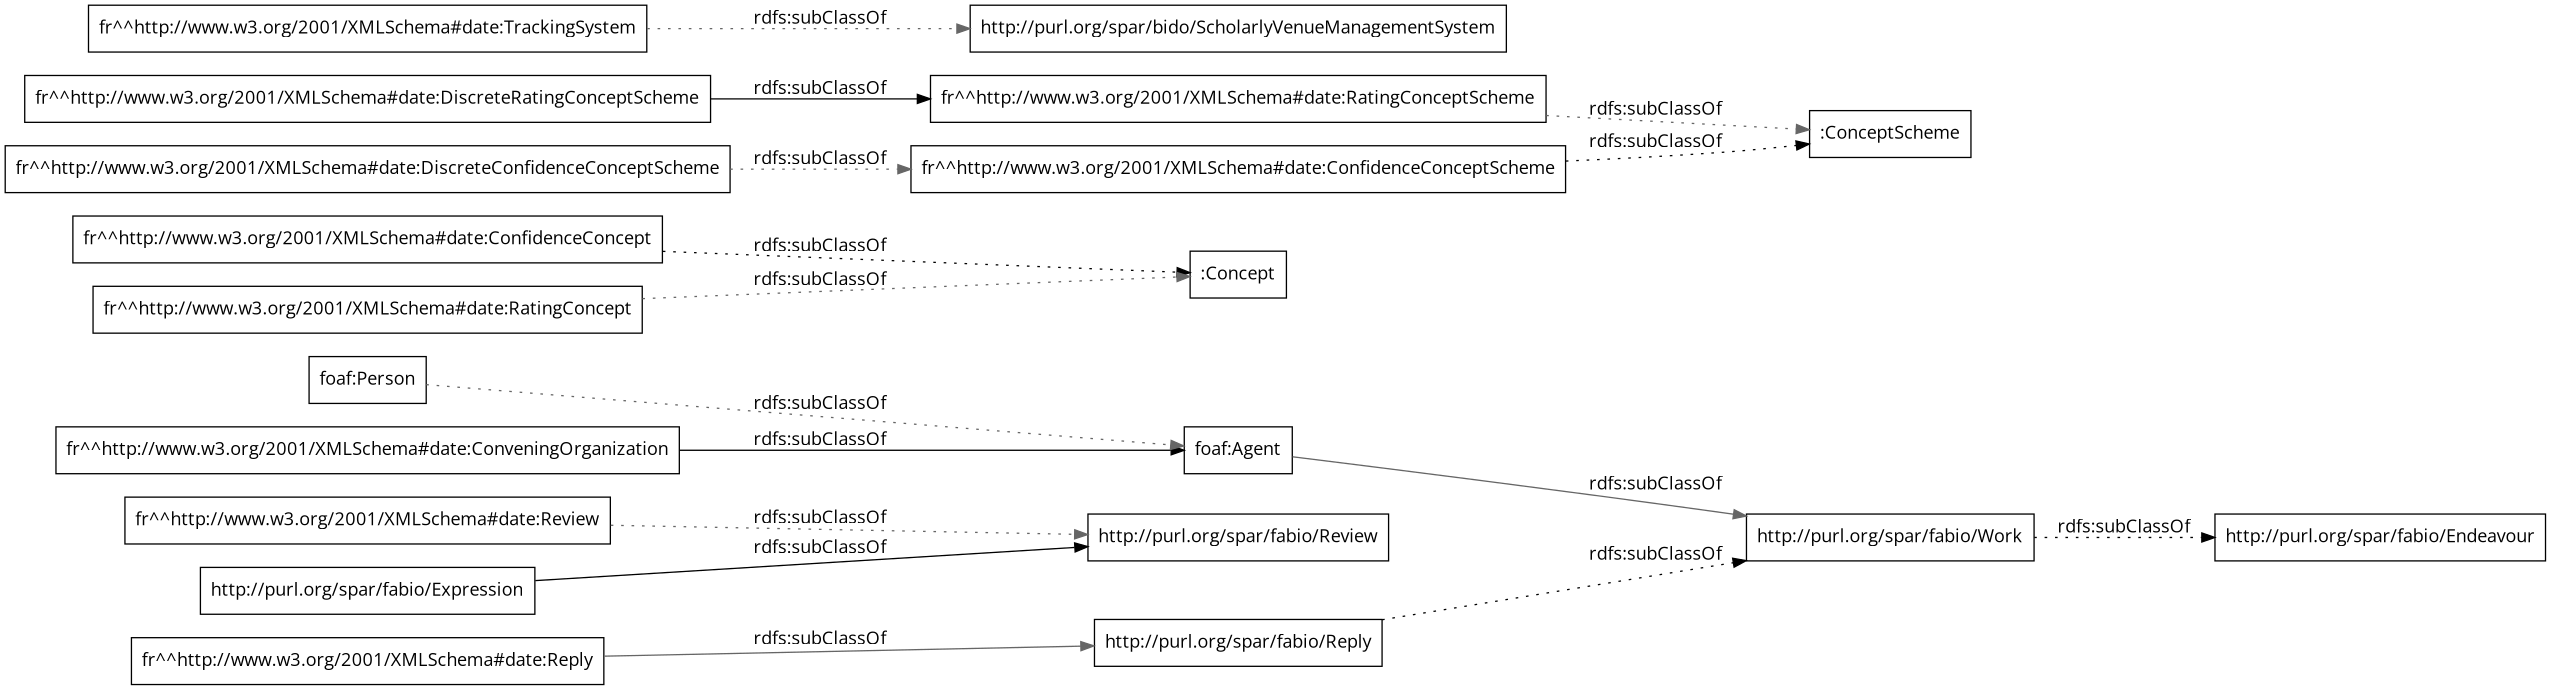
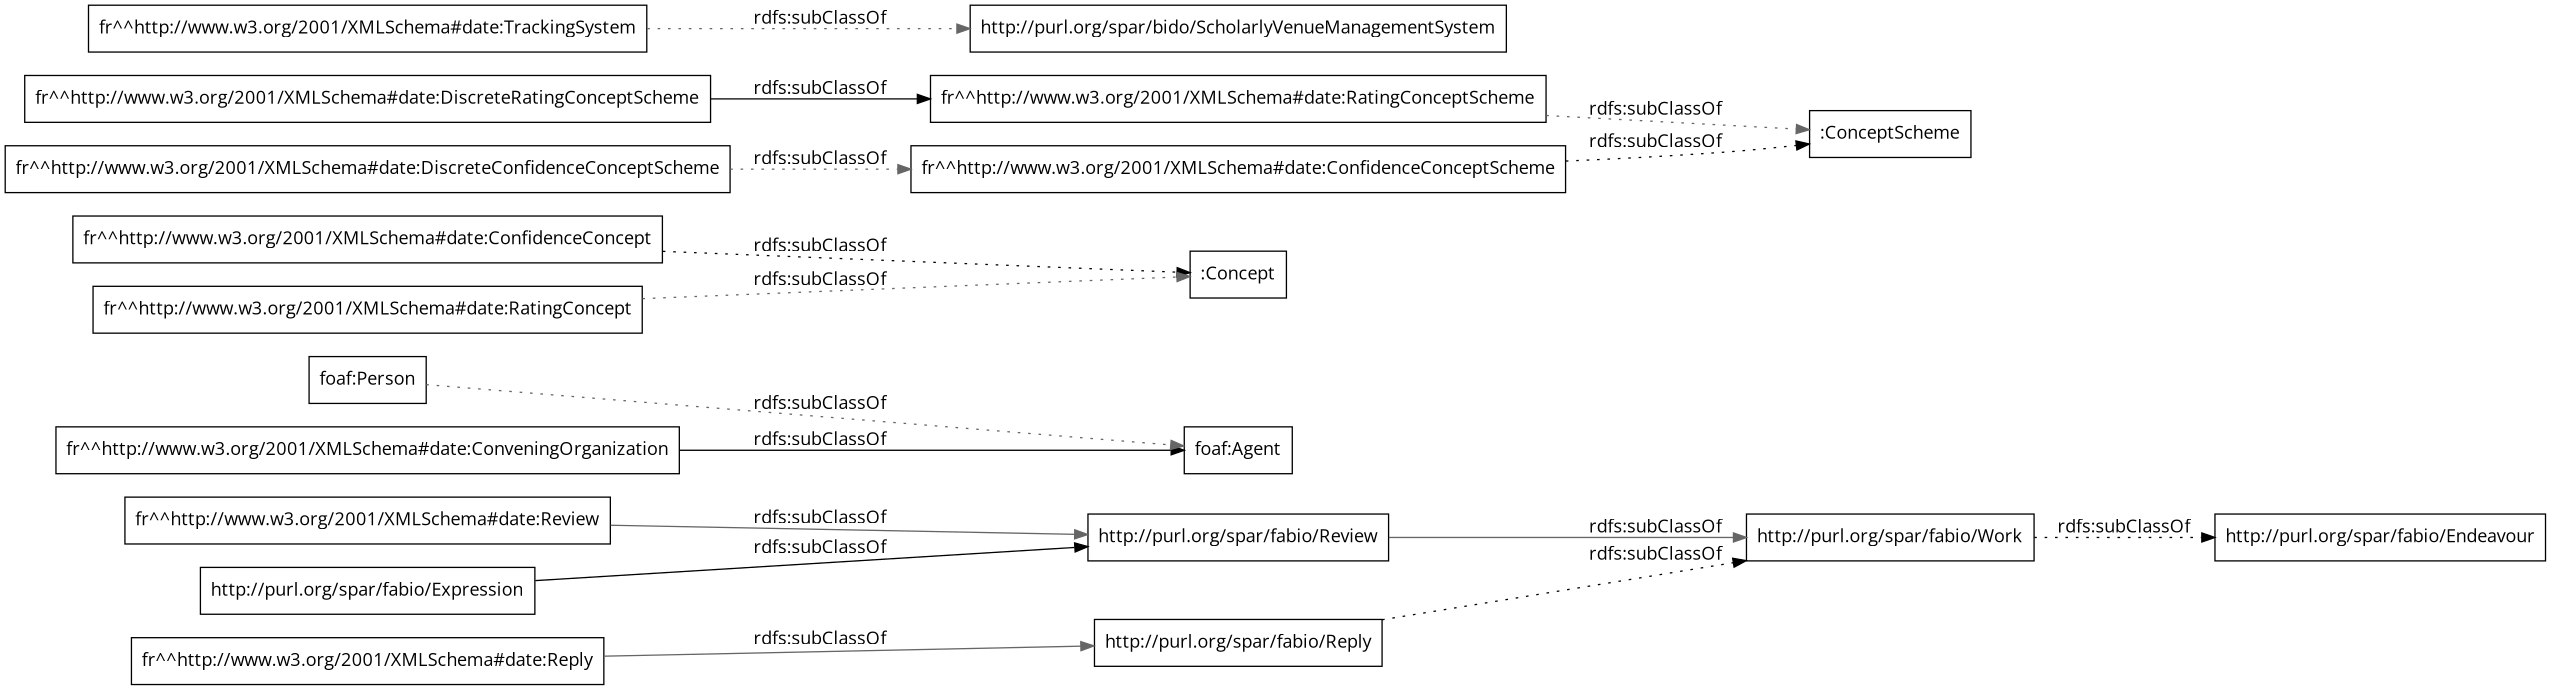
  digraph {
    fontname="Open Sans"
    rankdir=LR
    node [color=black fontname="Open Sans" shape=rectangle]
    edge [color=gray40 fontname="Open Sans" style=dotted]
    "http://purl.org/spar/fabio/Expression"
    "http://purl.org/spar/fabio/Review"
    "http://purl.org/spar/fabio/Work"
    "http://purl.org/spar/fabio/Endeavour"
    "fr^^http://www.w3.org/2001/XMLSchema#date:ConfidenceConcept"
    ":Concept"
    "fr^^http://www.w3.org/2001/XMLSchema#date:ConveningOrganization"
    "foaf:Agent"
    "fr^^http://www.w3.org/2001/XMLSchema#date:ConfidenceConceptScheme"
    ":ConceptScheme"
    "fr^^http://www.w3.org/2001/XMLSchema#date:DiscreteConfidenceConceptScheme"
    "fr^^http://www.w3.org/2001/XMLSchema#date:Review"
    "fr^^http://www.w3.org/2001/XMLSchema#date:RatingConcept"
    "foaf:Person"
    "fr^^http://www.w3.org/2001/XMLSchema#date:DiscreteRatingConceptScheme"
    "fr^^http://www.w3.org/2001/XMLSchema#date:RatingConceptScheme"
    "http://purl.org/spar/fabio/Reply"
    "fr^^http://www.w3.org/2001/XMLSchema#date:TrackingSystem"
    "http://purl.org/spar/bido/ScholarlyVenueManagementSystem"
    "fr^^http://www.w3.org/2001/XMLSchema#date:Reply"
    "http://purl.org/spar/fabio/Expression" -> "http://purl.org/spar/fabio/Review" [color=black label="rdfs:subClassOf" style=solid]
-   "foaf:Agent" -> "http://purl.org/spar/fabio/Work" [label="rdfs:subClassOf" style=solid]
+   "http://purl.org/spar/fabio/Review" -> "http://purl.org/spar/fabio/Work" [label="rdfs:subClassOf" style=solid]
    "http://purl.org/spar/fabio/Work" -> "http://purl.org/spar/fabio/Endeavour" [color=black label="rdfs:subClassOf"]
    "fr^^http://www.w3.org/2001/XMLSchema#date:ConfidenceConcept" -> ":Concept" [color=black label="rdfs:subClassOf"]
    "fr^^http://www.w3.org/2001/XMLSchema#date:ConveningOrganization" -> "foaf:Agent" [color=black label="rdfs:subClassOf" style=solid]
    "fr^^http://www.w3.org/2001/XMLSchema#date:ConfidenceConceptScheme" -> ":ConceptScheme" [color=black label="rdfs:subClassOf"]
    "fr^^http://www.w3.org/2001/XMLSchema#date:DiscreteConfidenceConceptScheme" -> "fr^^http://www.w3.org/2001/XMLSchema#date:ConfidenceConceptScheme" [label="rdfs:subClassOf"]
-   "fr^^http://www.w3.org/2001/XMLSchema#date:Review" -> "http://purl.org/spar/fabio/Review" [label="rdfs:subClassOf"]
+   "fr^^http://www.w3.org/2001/XMLSchema#date:Review" -> "http://purl.org/spar/fabio/Review" [label="rdfs:subClassOf" style=solid]
    "fr^^http://www.w3.org/2001/XMLSchema#date:RatingConcept" -> ":Concept" [label="rdfs:subClassOf"]
    "foaf:Person" -> "foaf:Agent" [label="rdfs:subClassOf"]
    "fr^^http://www.w3.org/2001/XMLSchema#date:DiscreteRatingConceptScheme" -> "fr^^http://www.w3.org/2001/XMLSchema#date:RatingConceptScheme" [color=black label="rdfs:subClassOf" style=solid]
    "fr^^http://www.w3.org/2001/XMLSchema#date:RatingConceptScheme" -> ":ConceptScheme" [label="rdfs:subClassOf"]
    "http://purl.org/spar/fabio/Reply" -> "http://purl.org/spar/fabio/Work" [color=black label="rdfs:subClassOf"]
    "fr^^http://www.w3.org/2001/XMLSchema#date:TrackingSystem" -> "http://purl.org/spar/bido/ScholarlyVenueManagementSystem" [label="rdfs:subClassOf"]
    "fr^^http://www.w3.org/2001/XMLSchema#date:Reply" -> "http://purl.org/spar/fabio/Reply" [label="rdfs:subClassOf" style=solid]
  }
